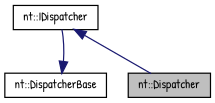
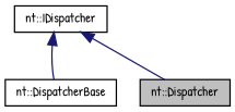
  digraph {
    fontname="Patrick Hand"
    node [color=black fillcolor=white fontname="Patrick Hand" fontsize=10 shape=record style=filled]
    edge [color=midnightblue dir=back fontname="Patrick Hand" fontsize=10 labelfontname=Helvetica labelfontsize=10 style=solid]
    n1 [fillcolor=grey75 fontcolor=black height=0.2 label="nt::Dispatcher" width=0.4]
    n2 [height=0.2 label="nt::DispatcherBase" width=0.4]
    n3 [height=0.2 label="nt::IDispatcher" width=0.4]
    n3 -> n1
-   n2 -> n3
+   n3 -> n2
  }
